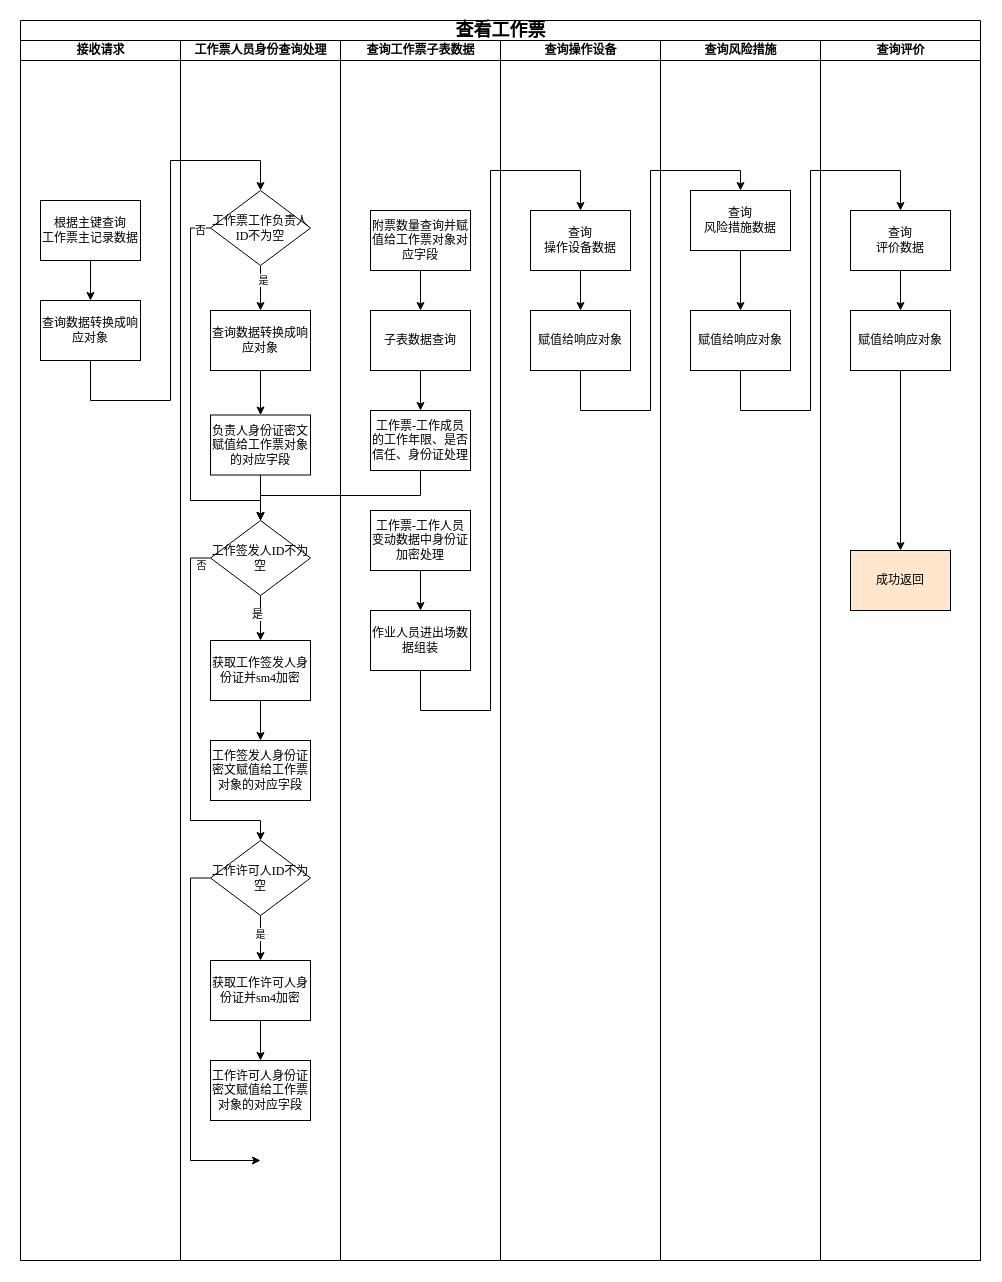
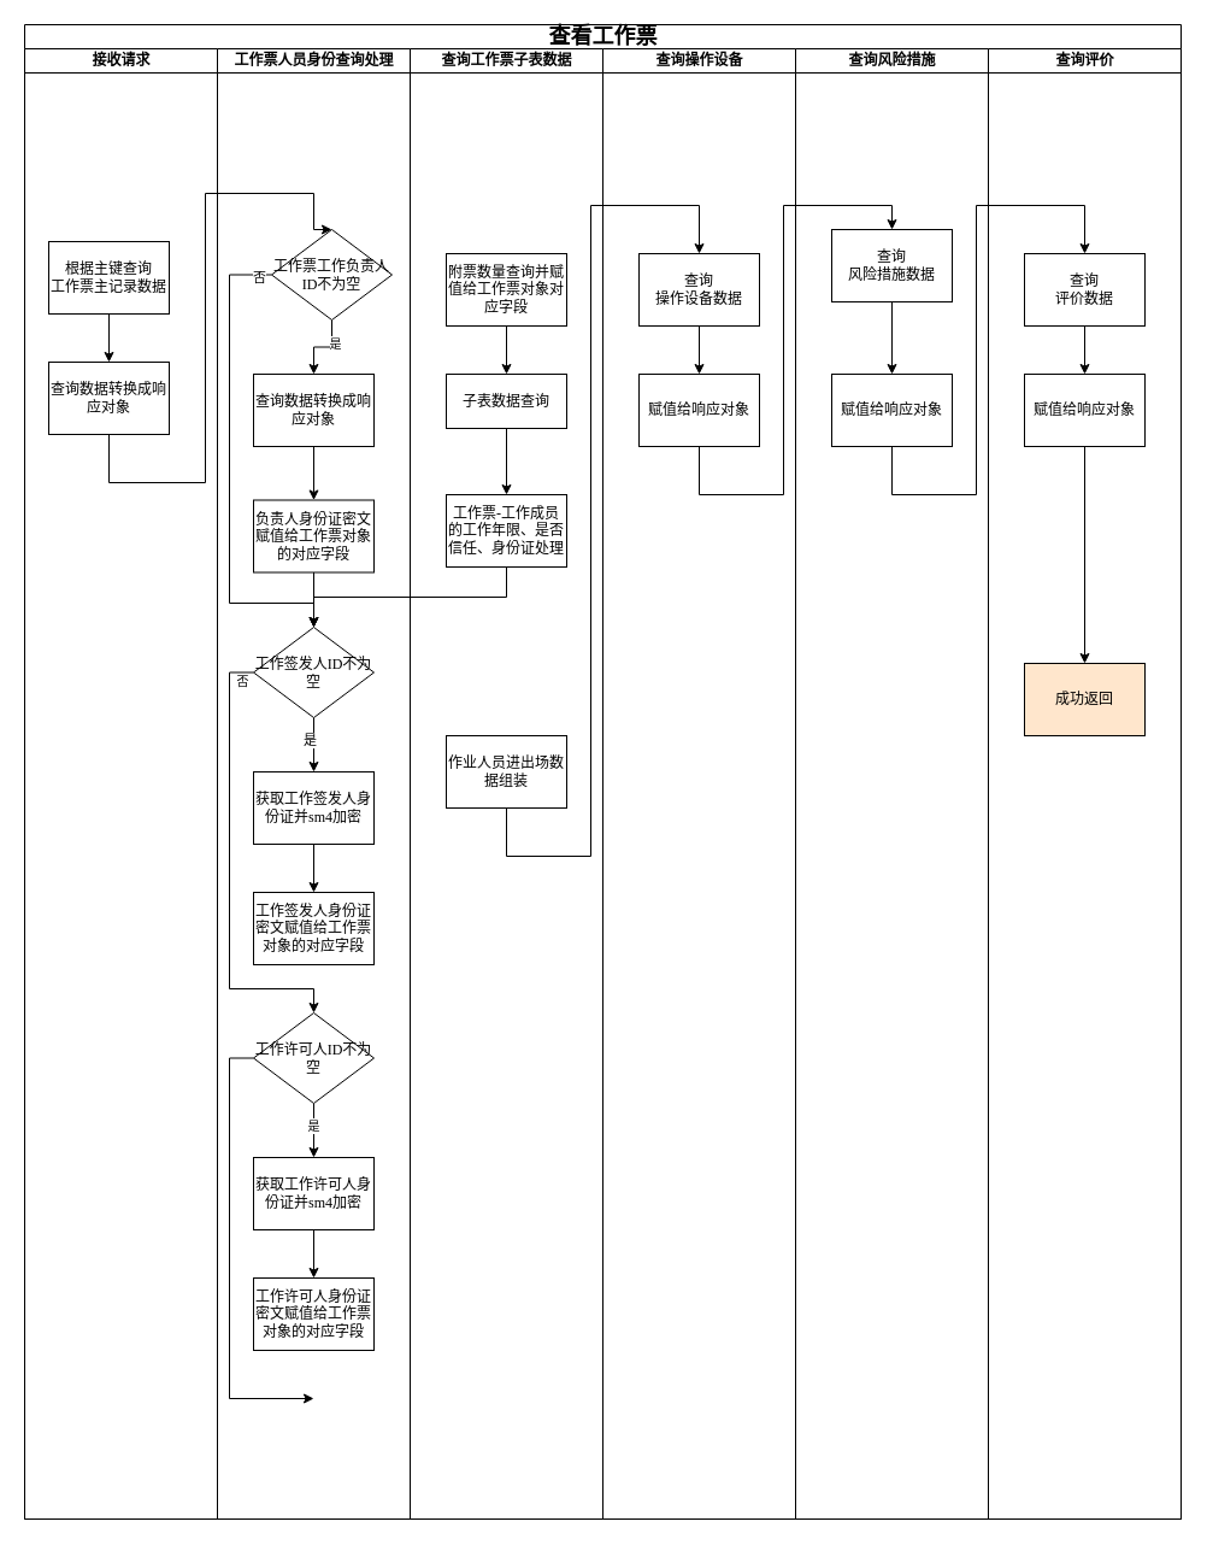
  <mxCell id="0" />
  <mxCell id="1" parent="0" />
  <mxCell id="2" value="&lt;font style=&quot;font-size: 18px;&quot;&gt;查看工作票&lt;/font&gt;" style="swimlane;html=1;childLayout=stackLayout;startSize=20;rounded=0;shadow=0;labelBackgroundColor=none;strokeWidth=1;fontFamily=Verdana;fontSize=8;align=center;" vertex="1" parent="1"><mxGeometry x="20" y="20" width="960" height="1240" as="geometry" /></mxCell>
  <mxCell id="3" value="接收请求" style="swimlane;html=1;startSize=20;" vertex="1" parent="2"><mxGeometry y="20" width="160" height="1220" as="geometry"><mxRectangle y="20" width="40" height="730" as="alternateBounds" /></mxGeometry></mxCell>
  <mxCell id="4" style="edgeStyle=orthogonalEdgeStyle;rounded=0;orthogonalLoop=1;jettySize=auto;html=1;exitX=0.5;exitY=1;exitDx=0;exitDy=0;entryX=0.5;entryY=0;entryDx=0;entryDy=0;" edge="1" parent="3" source="5" target="6"><mxGeometry relative="1" as="geometry" /></mxCell>
  <mxCell id="5" value="&lt;span style=&quot;font-size: 12px;&quot;&gt;根据主键查询&lt;/span&gt;&lt;div&gt;&lt;span style=&quot;font-size: 12px;&quot;&gt;工作票主记录数据&lt;/span&gt;&lt;/div&gt;" style="whiteSpace=wrap;html=1;fontSize=8;fontFamily=Verdana;rounded=0;shadow=0;labelBackgroundColor=none;strokeWidth=1;" vertex="1" parent="3"><mxGeometry x="20" y="160" width="100" height="60" as="geometry" /></mxCell>
  <mxCell id="6" value="&lt;span style=&quot;font-size: 12px;&quot;&gt;查询数据转换成响应对象&lt;/span&gt;" style="whiteSpace=wrap;html=1;fontSize=8;fontFamily=Verdana;rounded=0;shadow=0;labelBackgroundColor=none;strokeWidth=1;" vertex="1" parent="3"><mxGeometry x="20" y="260" width="100" height="60" as="geometry" /></mxCell>
  <mxCell id="7" value="工作票人员身份查询处理" style="swimlane;html=1;startSize=20;" vertex="1" parent="2"><mxGeometry x="160" y="20" width="160" height="1220" as="geometry" /></mxCell>
  <mxCell id="8" style="edgeStyle=orthogonalEdgeStyle;rounded=0;orthogonalLoop=1;jettySize=auto;html=1;exitX=0.5;exitY=1;exitDx=0;exitDy=0;entryX=0.5;entryY=0;entryDx=0;entryDy=0;" edge="1" parent="7" source="12" target="14"><mxGeometry relative="1" as="geometry" /></mxCell>
  <mxCell id="9" value="&lt;font style=&quot;font-size: 10px;&quot;&gt;是&lt;/font&gt;" style="edgeLabel;html=1;align=center;verticalAlign=middle;resizable=0;points=[];" vertex="1" connectable="0" parent="8"><mxGeometry x="-0.357" y="2" relative="1" as="geometry"><mxPoint as="offset" /></mxGeometry></mxCell>
  <mxCell id="10" style="edgeStyle=orthogonalEdgeStyle;rounded=0;orthogonalLoop=1;jettySize=auto;html=1;exitX=0;exitY=0.5;exitDx=0;exitDy=0;entryX=0.5;entryY=0;entryDx=0;entryDy=0;" edge="1" parent="7" source="12" target="21"><mxGeometry relative="1" as="geometry"><Array as="points"><mxPoint x="10" y="187" /><mxPoint x="10" y="460" /><mxPoint x="80" y="460" /></Array></mxGeometry></mxCell>
  <mxCell id="11" value="否" style="edgeLabel;html=1;align=center;verticalAlign=middle;resizable=0;points=[];" vertex="1" connectable="0" parent="10"><mxGeometry x="-0.943" y="2" relative="1" as="geometry"><mxPoint as="offset" /></mxGeometry></mxCell>
- <mxCell id="12" value="&lt;span style=&quot;font-size: 12px;&quot;&gt;工作票工作负责人ID不为空&lt;/span&gt;" style="rhombus;whiteSpace=wrap;html=1;rounded=0;shadow=0;labelBackgroundColor=none;strokeWidth=1;fontFamily=Verdana;fontSize=8;align=center;" vertex="1" parent="7"><mxGeometry x="30" y="150" width="100" height="75" as="geometry" /></mxCell>
+ <mxCell id="12" value="&lt;span style=&quot;font-size: 12px;&quot;&gt;工作票工作负责人ID不为空&lt;/span&gt;" style="rhombus;whiteSpace=wrap;html=1;rounded=0;shadow=0;labelBackgroundColor=none;strokeWidth=1;fontFamily=Verdana;fontSize=8;align=center;" vertex="1" parent="7"><mxGeometry x="45" y="150" width="100" height="75" as="geometry" /></mxCell>
  <mxCell id="13" style="edgeStyle=orthogonalEdgeStyle;rounded=0;orthogonalLoop=1;jettySize=auto;html=1;exitX=0.5;exitY=1;exitDx=0;exitDy=0;entryX=0.5;entryY=0;entryDx=0;entryDy=0;" edge="1" parent="7" source="14" target="16"><mxGeometry relative="1" as="geometry" /></mxCell>
  <mxCell id="14" value="&lt;span style=&quot;font-size: 12px;&quot;&gt;获取负责人身份证并sm4加密&lt;/span&gt;" style="whiteSpace=wrap;html=1;fontSize=8;fontFamily=Verdana;rounded=0;shadow=0;labelBackgroundColor=none;strokeWidth=1;" vertex="1" parent="7"><mxGeometry x="30" y="270" width="100" height="60" as="geometry" /></mxCell>
  <mxCell id="15" style="edgeStyle=orthogonalEdgeStyle;rounded=0;orthogonalLoop=1;jettySize=auto;html=1;exitX=0.5;exitY=1;exitDx=0;exitDy=0;" edge="1" parent="7" source="16" target="21"><mxGeometry relative="1" as="geometry" /></mxCell>
  <mxCell id="16" value="&lt;span style=&quot;font-size: 12px;&quot;&gt;负责人身份证密文赋值给工作票对象的对应字段&lt;/span&gt;" style="whiteSpace=wrap;html=1;fontSize=8;fontFamily=Verdana;rounded=0;shadow=0;labelBackgroundColor=none;strokeWidth=1;" vertex="1" parent="7"><mxGeometry x="30" y="374.5" width="100" height="60" as="geometry" /></mxCell>
  <mxCell id="17" style="edgeStyle=orthogonalEdgeStyle;rounded=0;orthogonalLoop=1;jettySize=auto;html=1;exitX=0.5;exitY=1;exitDx=0;exitDy=0;entryX=0.5;entryY=0;entryDx=0;entryDy=0;" edge="1" parent="7" source="21" target="23"><mxGeometry relative="1" as="geometry" /></mxCell>
  <mxCell id="18" value="是" style="edgeLabel;html=1;align=center;verticalAlign=middle;resizable=0;points=[];" vertex="1" connectable="0" parent="17"><mxGeometry x="-0.205" y="-4" relative="1" as="geometry"><mxPoint as="offset" /></mxGeometry></mxCell>
  <mxCell id="19" style="edgeStyle=orthogonalEdgeStyle;rounded=0;orthogonalLoop=1;jettySize=auto;html=1;exitX=0;exitY=0.5;exitDx=0;exitDy=0;entryX=0.5;entryY=0;entryDx=0;entryDy=0;" edge="1" parent="7" source="21" target="28"><mxGeometry relative="1" as="geometry"><Array as="points"><mxPoint x="10" y="517" /><mxPoint x="10" y="780" /><mxPoint x="80" y="780" /></Array></mxGeometry></mxCell>
  <mxCell id="20" value="&lt;font style=&quot;font-size: 10px;&quot;&gt;否&lt;/font&gt;" style="edgeLabel;html=1;align=center;verticalAlign=middle;resizable=0;points=[];" vertex="1" connectable="0" parent="19"><mxGeometry x="-0.948" y="-1" relative="1" as="geometry"><mxPoint y="8" as="offset" /></mxGeometry></mxCell>
  <mxCell id="21" value="&lt;span style=&quot;font-size: 12px;&quot;&gt;工作签发人ID不为空&lt;/span&gt;" style="rhombus;whiteSpace=wrap;html=1;rounded=0;shadow=0;labelBackgroundColor=none;strokeWidth=1;fontFamily=Verdana;fontSize=8;align=center;" vertex="1" parent="7"><mxGeometry x="30" y="480" width="100" height="75" as="geometry" /></mxCell>
  <mxCell id="22" style="edgeStyle=orthogonalEdgeStyle;rounded=0;orthogonalLoop=1;jettySize=auto;html=1;exitX=0.5;exitY=1;exitDx=0;exitDy=0;" edge="1" parent="7" source="23" target="24"><mxGeometry relative="1" as="geometry" /></mxCell>
  <mxCell id="23" value="&lt;span style=&quot;font-size: 12px;&quot;&gt;获取工作签发人身份证并sm4加密&lt;/span&gt;" style="whiteSpace=wrap;html=1;fontSize=8;fontFamily=Verdana;rounded=0;shadow=0;labelBackgroundColor=none;strokeWidth=1;" vertex="1" parent="7"><mxGeometry x="30" y="600" width="100" height="60" as="geometry" /></mxCell>
  <mxCell id="24" value="&lt;span style=&quot;font-size: 12px;&quot;&gt;工作签发人身份证密文赋值给工作票对象的对应字段&lt;/span&gt;" style="whiteSpace=wrap;html=1;fontSize=8;fontFamily=Verdana;rounded=0;shadow=0;labelBackgroundColor=none;strokeWidth=1;" vertex="1" parent="7"><mxGeometry x="30" y="700" width="100" height="60" as="geometry" /></mxCell>
  <mxCell id="25" style="edgeStyle=orthogonalEdgeStyle;rounded=0;orthogonalLoop=1;jettySize=auto;html=1;exitX=0.5;exitY=1;exitDx=0;exitDy=0;entryX=0.5;entryY=0;entryDx=0;entryDy=0;" edge="1" parent="7" source="28" target="30"><mxGeometry relative="1" as="geometry" /></mxCell>
  <mxCell id="26" value="&lt;font style=&quot;font-size: 10px;&quot;&gt;是&lt;/font&gt;" style="edgeLabel;html=1;align=center;verticalAlign=middle;resizable=0;points=[];" vertex="1" connectable="0" parent="25"><mxGeometry x="-0.22" y="-1" relative="1" as="geometry"><mxPoint as="offset" /></mxGeometry></mxCell>
  <mxCell id="27" style="edgeStyle=orthogonalEdgeStyle;rounded=0;orthogonalLoop=1;jettySize=auto;html=1;exitX=0;exitY=0.5;exitDx=0;exitDy=0;" edge="1" parent="7" source="28"><mxGeometry relative="1" as="geometry"><mxPoint x="80" y="1120" as="targetPoint" /><Array as="points"><mxPoint x="10" y="838" /><mxPoint x="10" y="1120" /></Array></mxGeometry></mxCell>
  <mxCell id="28" value="&lt;span style=&quot;font-size: 12px;&quot;&gt;工作许可人ID不为空&lt;/span&gt;" style="rhombus;whiteSpace=wrap;html=1;rounded=0;shadow=0;labelBackgroundColor=none;strokeWidth=1;fontFamily=Verdana;fontSize=8;align=center;" vertex="1" parent="7"><mxGeometry x="30" y="800" width="100" height="75" as="geometry" /></mxCell>
  <mxCell id="29" style="edgeStyle=orthogonalEdgeStyle;rounded=0;orthogonalLoop=1;jettySize=auto;html=1;exitX=0.5;exitY=1;exitDx=0;exitDy=0;entryX=0.5;entryY=0;entryDx=0;entryDy=0;" edge="1" parent="7" source="30" target="31"><mxGeometry relative="1" as="geometry" /></mxCell>
  <mxCell id="30" value="&lt;span style=&quot;font-size: 12px;&quot;&gt;获取工作许可人身份证并sm4加密&lt;/span&gt;" style="whiteSpace=wrap;html=1;fontSize=8;fontFamily=Verdana;rounded=0;shadow=0;labelBackgroundColor=none;strokeWidth=1;" vertex="1" parent="7"><mxGeometry x="30" y="920" width="100" height="60" as="geometry" /></mxCell>
  <mxCell id="31" value="&lt;span style=&quot;font-size: 12px;&quot;&gt;工作许可人身份证&lt;/span&gt;&lt;span style=&quot;font-size: 12px;&quot;&gt;密文赋值给工作票对象的对应字段&lt;/span&gt;" style="whiteSpace=wrap;html=1;fontSize=8;fontFamily=Verdana;rounded=0;shadow=0;labelBackgroundColor=none;strokeWidth=1;" vertex="1" parent="7"><mxGeometry x="30" y="1020" width="100" height="60" as="geometry" /></mxCell>
  <mxCell id="32" value="查询工作票子表数据" style="swimlane;html=1;startSize=20;" vertex="1" parent="2"><mxGeometry x="320" y="20" width="160" height="1220" as="geometry" /></mxCell>
  <mxCell id="33" style="edgeStyle=orthogonalEdgeStyle;rounded=0;orthogonalLoop=1;jettySize=auto;html=1;exitX=0.5;exitY=1;exitDx=0;exitDy=0;entryX=0.5;entryY=0;entryDx=0;entryDy=0;" edge="1" parent="32"><mxGeometry relative="1" as="geometry"><mxPoint x="80" y="317.5" as="sourcePoint" /></mxGeometry></mxCell>
  <mxCell id="34" style="edgeStyle=orthogonalEdgeStyle;rounded=0;orthogonalLoop=1;jettySize=auto;html=1;exitX=0.5;exitY=1;exitDx=0;exitDy=0;entryX=0.5;entryY=0;entryDx=0;entryDy=0;" edge="1" parent="32"><mxGeometry relative="1" as="geometry"><mxPoint x="80" y="420" as="sourcePoint" /></mxGeometry></mxCell>
  <mxCell id="35" style="edgeStyle=orthogonalEdgeStyle;rounded=0;orthogonalLoop=1;jettySize=auto;html=1;exitX=0.5;exitY=1;exitDx=0;exitDy=0;entryX=0.5;entryY=0;entryDx=0;entryDy=0;" edge="1" parent="32"><mxGeometry relative="1" as="geometry"><mxPoint x="80" y="520" as="sourcePoint" /></mxGeometry></mxCell>
  <mxCell id="36" style="edgeStyle=orthogonalEdgeStyle;rounded=0;orthogonalLoop=1;jettySize=auto;html=1;exitX=0.5;exitY=1;exitDx=0;exitDy=0;entryX=0.5;entryY=0;entryDx=0;entryDy=0;" edge="1" parent="32" source="37" target="39"><mxGeometry relative="1" as="geometry" /></mxCell>
  <mxCell id="37" value="&lt;span style=&quot;font-size: 12px;&quot;&gt;附票数量查询并赋值给工作票对象对应字段&lt;/span&gt;" style="whiteSpace=wrap;html=1;fontSize=8;fontFamily=Verdana;rounded=0;shadow=0;labelBackgroundColor=none;strokeWidth=1;" vertex="1" parent="32"><mxGeometry x="30" y="170" width="100" height="60" as="geometry" /></mxCell>
  <mxCell id="38" style="edgeStyle=orthogonalEdgeStyle;rounded=0;orthogonalLoop=1;jettySize=auto;html=1;exitX=0.5;exitY=1;exitDx=0;exitDy=0;entryX=0.5;entryY=0;entryDx=0;entryDy=0;" edge="1" parent="32" source="39" target="41"><mxGeometry relative="1" as="geometry" /></mxCell>
- <mxCell id="39" value="&lt;span style=&quot;font-size: 12px;&quot;&gt;子表数据查询&lt;/span&gt;" style="whiteSpace=wrap;html=1;fontSize=8;fontFamily=Verdana;rounded=0;shadow=0;labelBackgroundColor=none;strokeWidth=1;" vertex="1" parent="32"><mxGeometry x="30" y="270" width="100" height="60" as="geometry" /></mxCell>
+ <mxCell id="39" value="&lt;span style=&quot;font-size: 12px;&quot;&gt;子表数据查询&lt;/span&gt;" style="whiteSpace=wrap;html=1;fontSize=8;fontFamily=Verdana;rounded=0;shadow=0;labelBackgroundColor=none;strokeWidth=1;" vertex="1" parent="32"><mxGeometry x="30" y="270" width="100" height="45" as="geometry" /></mxCell>
  <mxCell id="40" style="edgeStyle=orthogonalEdgeStyle;rounded=0;orthogonalLoop=1;jettySize=auto;html=1;exitX=0.5;exitY=1;exitDx=0;exitDy=0;" edge="1" parent="32" source="41" target="21"><mxGeometry relative="1" as="geometry" /></mxCell>
  <mxCell id="41" value="&lt;span style=&quot;font-size: 12px;&quot;&gt;工作票-工作成员的工作年限、是否信任、身份证处理&lt;/span&gt;" style="whiteSpace=wrap;html=1;fontSize=8;fontFamily=Verdana;rounded=0;shadow=0;labelBackgroundColor=none;strokeWidth=1;" vertex="1" parent="32"><mxGeometry x="30" y="370" width="100" height="60" as="geometry" /></mxCell>
- <mxCell id="42" style="edgeStyle=orthogonalEdgeStyle;rounded=0;orthogonalLoop=1;jettySize=auto;html=1;exitX=0.5;exitY=1;exitDx=0;exitDy=0;entryX=0.5;entryY=0;entryDx=0;entryDy=0;" edge="1" parent="32" source="43" target="44"><mxGeometry relative="1" as="geometry" /></mxCell>
- <mxCell id="43" value="&lt;span style=&quot;font-size: 12px;&quot;&gt;工作票-工作人员变动数据中身份证加密处理&lt;/span&gt;" style="whiteSpace=wrap;html=1;fontSize=8;fontFamily=Verdana;rounded=0;shadow=0;labelBackgroundColor=none;strokeWidth=1;" vertex="1" parent="32"><mxGeometry x="30" y="470" width="100" height="60" as="geometry" /></mxCell>
  <mxCell id="44" value="&lt;span style=&quot;font-size: 12px;&quot;&gt;作业人员进出场数据组装&lt;/span&gt;" style="whiteSpace=wrap;html=1;fontSize=8;fontFamily=Verdana;rounded=0;shadow=0;labelBackgroundColor=none;strokeWidth=1;" vertex="1" parent="32"><mxGeometry x="30" y="570" width="100" height="60" as="geometry" /></mxCell>
  <mxCell id="45" value="查询操作设备" style="swimlane;html=1;startSize=20;" vertex="1" parent="2"><mxGeometry x="480" y="20" width="160" height="1220" as="geometry" /></mxCell>
  <mxCell id="46" style="edgeStyle=orthogonalEdgeStyle;rounded=0;orthogonalLoop=1;jettySize=auto;html=1;exitX=0.5;exitY=1;exitDx=0;exitDy=0;entryX=0.5;entryY=0;entryDx=0;entryDy=0;" edge="1" parent="45" source="47" target="48"><mxGeometry relative="1" as="geometry" /></mxCell>
  <mxCell id="47" value="&lt;span style=&quot;font-size: 12px;&quot;&gt;查询&lt;/span&gt;&lt;div&gt;&lt;span style=&quot;font-size: 12px;&quot;&gt;操作设备数据&lt;/span&gt;&lt;/div&gt;" style="whiteSpace=wrap;html=1;fontSize=8;fontFamily=Verdana;rounded=0;shadow=0;labelBackgroundColor=none;strokeWidth=1;" vertex="1" parent="45"><mxGeometry x="30" y="170" width="100" height="60" as="geometry" /></mxCell>
  <mxCell id="48" value="&lt;span style=&quot;font-size: 12px;&quot;&gt;赋值给响应对象&lt;/span&gt;" style="whiteSpace=wrap;html=1;fontSize=8;fontFamily=Verdana;rounded=0;shadow=0;labelBackgroundColor=none;strokeWidth=1;" vertex="1" parent="45"><mxGeometry x="30" y="270" width="100" height="60" as="geometry" /></mxCell>
  <mxCell id="49" value="查询风险措施" style="swimlane;html=1;startSize=20;" vertex="1" parent="2"><mxGeometry x="640" y="20" width="160" height="1220" as="geometry" /></mxCell>
  <mxCell id="50" style="edgeStyle=orthogonalEdgeStyle;rounded=0;orthogonalLoop=1;jettySize=auto;html=1;exitX=0.5;exitY=1;exitDx=0;exitDy=0;entryX=0.5;entryY=0;entryDx=0;entryDy=0;" edge="1" parent="49" source="51" target="52"><mxGeometry relative="1" as="geometry" /></mxCell>
  <mxCell id="51" value="&lt;span style=&quot;font-size: 12px;&quot;&gt;查询&lt;/span&gt;&lt;div&gt;&lt;span style=&quot;font-size: 12px;&quot;&gt;风险措施数据&lt;/span&gt;&lt;/div&gt;" style="whiteSpace=wrap;html=1;fontSize=8;fontFamily=Verdana;rounded=0;shadow=0;labelBackgroundColor=none;strokeWidth=1;" vertex="1" parent="49"><mxGeometry x="30" y="150" width="100" height="60" as="geometry" /></mxCell>
  <mxCell id="52" value="&lt;span style=&quot;font-size: 12px;&quot;&gt;赋值给响应对象&lt;/span&gt;" style="whiteSpace=wrap;html=1;fontSize=8;fontFamily=Verdana;rounded=0;shadow=0;labelBackgroundColor=none;strokeWidth=1;" vertex="1" parent="49"><mxGeometry x="30" y="270" width="100" height="60" as="geometry" /></mxCell>
  <mxCell id="53" style="edgeStyle=orthogonalEdgeStyle;rounded=0;orthogonalLoop=1;jettySize=auto;html=1;entryX=0.5;entryY=0;entryDx=0;entryDy=0;exitX=0.5;exitY=1;exitDx=0;exitDy=0;" edge="1" parent="2" source="44" target="47"><mxGeometry relative="1" as="geometry"><Array as="points"><mxPoint x="400" y="690" /><mxPoint x="470" y="690" /><mxPoint x="470" y="150" /><mxPoint x="560" y="150" /></Array><mxPoint x="400" y="720" as="sourcePoint" /></mxGeometry></mxCell>
  <mxCell id="54" style="edgeStyle=orthogonalEdgeStyle;rounded=0;orthogonalLoop=1;jettySize=auto;html=1;exitX=0.5;exitY=1;exitDx=0;exitDy=0;entryX=0.5;entryY=0;entryDx=0;entryDy=0;" edge="1" parent="2" source="48" target="51"><mxGeometry relative="1" as="geometry"><Array as="points"><mxPoint x="560" y="390" /><mxPoint x="630" y="390" /><mxPoint x="630" y="150" /><mxPoint x="720" y="150" /></Array></mxGeometry></mxCell>
  <mxCell id="55" style="edgeStyle=orthogonalEdgeStyle;rounded=0;orthogonalLoop=1;jettySize=auto;html=1;exitX=0.5;exitY=1;exitDx=0;exitDy=0;entryX=0.5;entryY=0;entryDx=0;entryDy=0;" edge="1" parent="2" source="52" target="58"><mxGeometry relative="1" as="geometry"><Array as="points"><mxPoint x="720" y="390" /><mxPoint x="790" y="390" /><mxPoint x="790" y="150" /><mxPoint x="880" y="150" /></Array></mxGeometry></mxCell>
  <mxCell id="56" value="查询评价" style="swimlane;html=1;startSize=20;" vertex="1" parent="2"><mxGeometry x="800" y="20" width="160" height="1220" as="geometry" /></mxCell>
  <mxCell id="57" style="edgeStyle=orthogonalEdgeStyle;rounded=0;orthogonalLoop=1;jettySize=auto;html=1;exitX=0.5;exitY=1;exitDx=0;exitDy=0;entryX=0.5;entryY=0;entryDx=0;entryDy=0;" edge="1" parent="56" source="58" target="60"><mxGeometry relative="1" as="geometry" /></mxCell>
  <mxCell id="58" value="&lt;span style=&quot;font-size: 12px;&quot;&gt;查询&lt;/span&gt;&lt;div&gt;&lt;span style=&quot;font-size: 12px;&quot;&gt;评价数据&lt;/span&gt;&lt;/div&gt;" style="whiteSpace=wrap;html=1;fontSize=8;fontFamily=Verdana;rounded=0;shadow=0;labelBackgroundColor=none;strokeWidth=1;" vertex="1" parent="56"><mxGeometry x="30" y="170" width="100" height="60" as="geometry" /></mxCell>
  <mxCell id="59" style="edgeStyle=orthogonalEdgeStyle;rounded=0;orthogonalLoop=1;jettySize=auto;html=1;exitX=0.5;exitY=1;exitDx=0;exitDy=0;entryX=0.5;entryY=0;entryDx=0;entryDy=0;" edge="1" parent="56" source="60" target="61"><mxGeometry relative="1" as="geometry" /></mxCell>
  <mxCell id="60" value="&lt;span style=&quot;font-size: 12px;&quot;&gt;赋值给响应对象&lt;/span&gt;" style="whiteSpace=wrap;html=1;fontSize=8;fontFamily=Verdana;rounded=0;shadow=0;labelBackgroundColor=none;strokeWidth=1;" vertex="1" parent="56"><mxGeometry x="30" y="270" width="100" height="60" as="geometry" /></mxCell>
  <mxCell id="61" value="&lt;span style=&quot;font-size: 12px;&quot;&gt;成功返回&lt;/span&gt;" style="whiteSpace=wrap;html=1;fontSize=8;fontFamily=Verdana;rounded=0;shadow=0;labelBackgroundColor=none;strokeWidth=1;fillColor=#ffe6cc;" vertex="1" parent="56"><mxGeometry x="30" y="510" width="100" height="60" as="geometry" /></mxCell>
  <mxCell id="62" style="edgeStyle=orthogonalEdgeStyle;rounded=0;orthogonalLoop=1;jettySize=auto;html=1;exitX=0.5;exitY=1;exitDx=0;exitDy=0;entryX=0.5;entryY=0;entryDx=0;entryDy=0;" edge="1" parent="2" source="6" target="12"><mxGeometry relative="1" as="geometry"><Array as="points"><mxPoint x="70" y="380" /><mxPoint x="150" y="380" /><mxPoint x="150" y="140" /><mxPoint x="240" y="140" /></Array></mxGeometry></mxCell>
  <mxCell id="63" value="&lt;span style=&quot;font-size: 12px;&quot;&gt;查询数据转换成响应对象&lt;/span&gt;" style="whiteSpace=wrap;html=1;fontSize=8;fontFamily=Verdana;rounded=0;shadow=0;labelBackgroundColor=none;strokeWidth=1;" vertex="1" parent="1"><mxGeometry x="210" y="310" width="100" height="60" as="geometry" /></mxCell>
